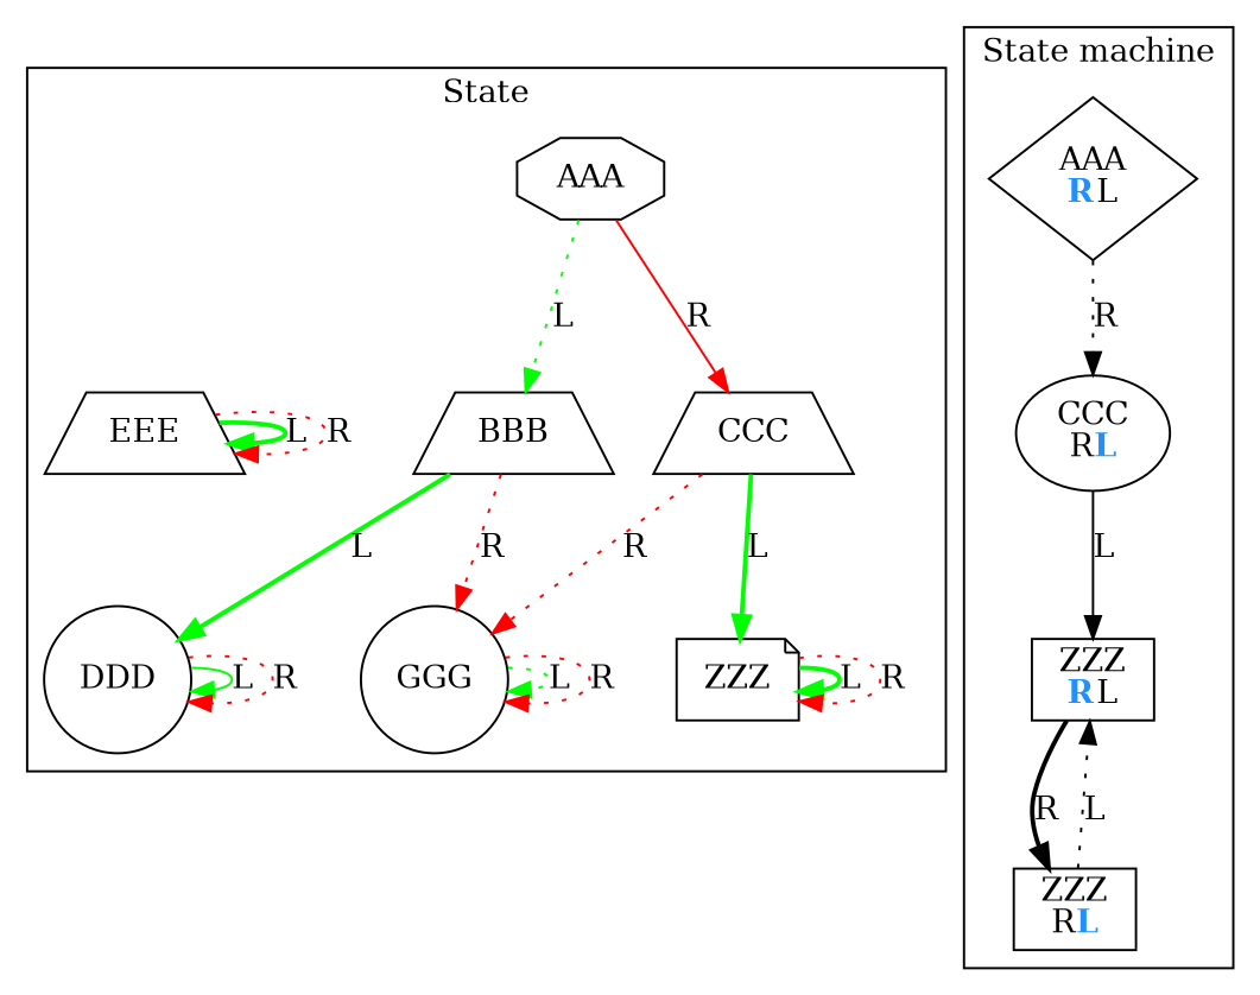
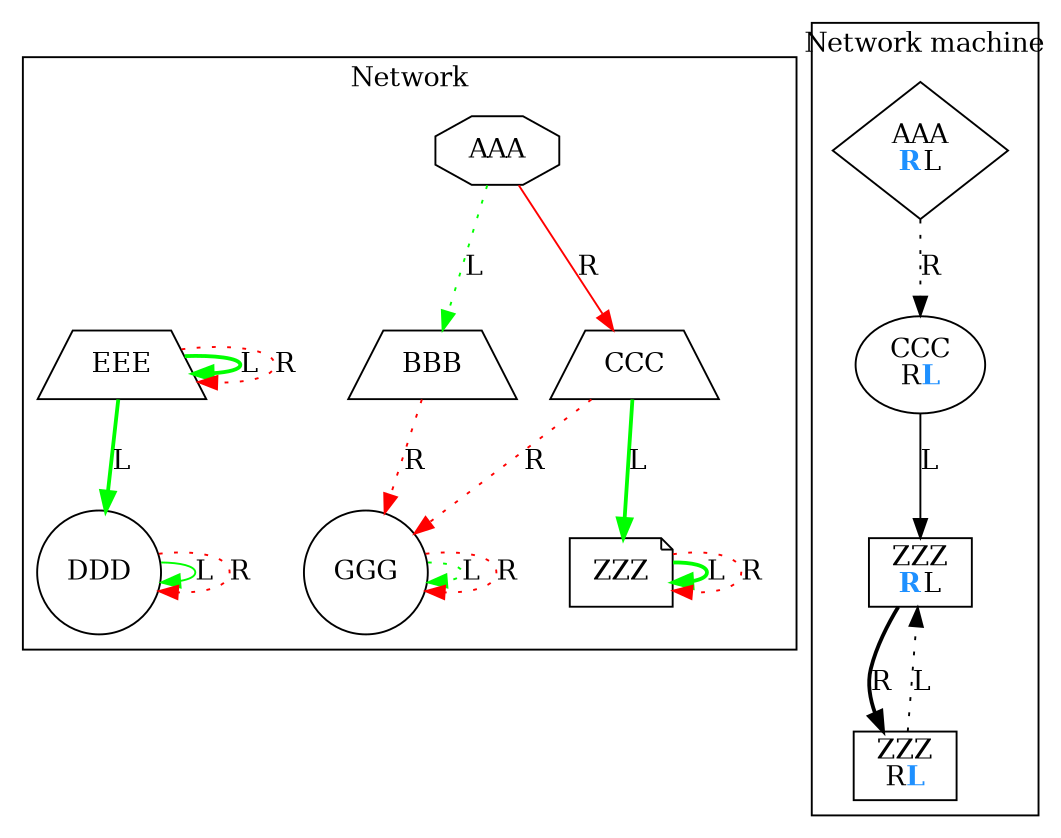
  digraph {
    node [shape=trapezium]
    edge [color=green style=dotted]
    n1 [label=AAA shape=octagon]
    n2 [label=BBB]
    n3 [label=CCC]
    n4 [label=DDD shape=circle]
    n5 [label=EEE]
    n6 [label=ZZZ shape=note]
    n7 [label=GGG shape=circle]
    n8 [label=<AAA<br/><font color="dodgerblue"><b>R</b></font>L> shape=diamond]
    n9 [label=<CCC<br/>R<font color="dodgerblue"><b>L</b></font>> shape=ellipse]
    n10 [label=<ZZZ<br/><font color="dodgerblue"><b>R</b></font>L> shape=rect]
    n11 [label=<ZZZ<br/>R<font color="dodgerblue"><b>L</b></font>> shape=rect]
    subgraph cluster_1 {
      color=black
-     label=State
+     label=Network
      n1
      n2
      n3
      n4
      n5
      n6
      n7
    }
    subgraph cluster_2 {
      color=black
-     label="State machine"
+     label="Network machine"
      n8
      n9
      n10
      n11
    }
    n1 -> n2 [label=L]
    n1 -> n3 [color=red label=R style=solid]
-   n2 -> n4 [label=L style=bold]
+   n5 -> n4 [label=L style=bold]
    n2 -> n7 [color=red label=R]
    n3 -> n6 [label=L style=bold]
    n3 -> n7 [color=red label=R]
    n4 -> n4 [label=L style=solid]
    n4 -> n4 [color=red label=R]
    n5 -> n5 [label=L style=bold]
    n5 -> n5 [color=red label=R]
    n6 -> n6 [label=L style=bold]
    n6 -> n6 [color=red label=R]
    n7 -> n7 [label=L]
    n7 -> n7 [color=red label=R]
    n8 -> n9 [label=R color=""]
    n9 -> n10 [label=L style=solid color=""]
    n10 -> n11 [label=R style=bold color=""]
    n11 -> n10 [label=L color=""]
  }
